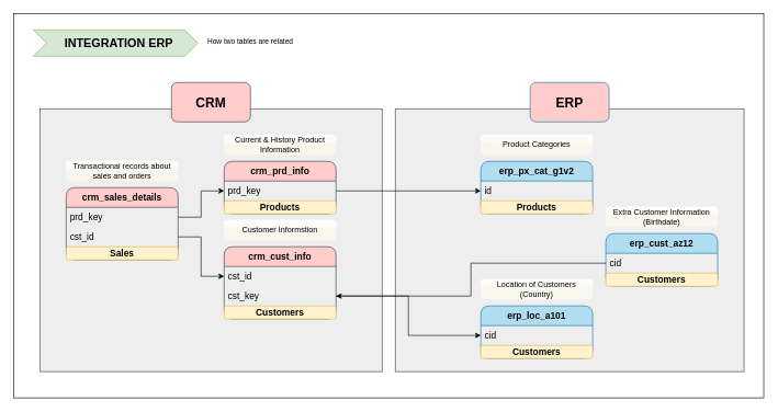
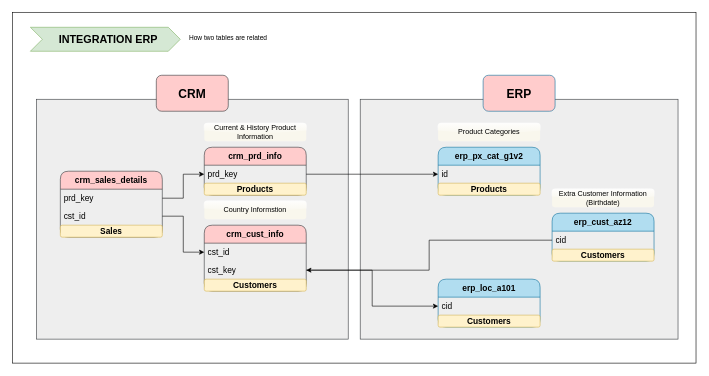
  <mxCell id="0" />
  <mxCell id="1" parent="0" />
  <mxCell id="2" value="" style="rounded=0;whiteSpace=wrap;html=1;" vertex="1" parent="1"><mxGeometry x="20" y="20" width="1140" height="585" as="geometry" /></mxCell>
  <mxCell id="3" value="" style="shape=step;perimeter=stepPerimeter;whiteSpace=wrap;html=1;fixedSize=1;fillColor=#d5e8d4;strokeColor=#82b366;" parent="1" vertex="1"><mxGeometry x="50" y="45" width="250" height="40" as="geometry" /></mxCell>
  <mxCell id="4" value="" style="rounded=0;whiteSpace=wrap;html=1;fillColor=#eeeeee;strokeColor=#36393d;" parent="1" vertex="1"><mxGeometry x="600" y="165" width="530" height="400" as="geometry" /></mxCell>
  <mxCell id="5" value="" style="rounded=0;whiteSpace=wrap;html=1;fillColor=#eeeeee;strokeColor=#36393d;" parent="1" vertex="1"><mxGeometry x="60" y="165" width="520" height="400" as="geometry" /></mxCell>
  <mxCell id="6" value="crm_sales_details" style="swimlane;fontStyle=1;childLayout=stackLayout;horizontal=1;startSize=30;horizontalStack=0;resizeParent=1;resizeParentMax=0;resizeLast=0;collapsible=1;marginBottom=0;whiteSpace=wrap;html=1;rounded=1;fillColor=#ffcccc;strokeColor=#36393d;fontSize=14;" parent="1" vertex="1"><mxGeometry x="100" y="285" width="170" height="110" as="geometry" /></mxCell>
  <mxCell id="7" value="prd_key" style="text;strokeColor=none;fillColor=none;align=left;verticalAlign=middle;spacingLeft=4;spacingRight=4;overflow=hidden;points=[[0,0.5],[1,0.5]];portConstraint=eastwest;rotatable=0;whiteSpace=wrap;html=1;fontSize=14;" parent="6" vertex="1"><mxGeometry y="30" width="170" height="30" as="geometry" /></mxCell>
  <mxCell id="8" value="cst_id" style="text;strokeColor=none;fillColor=none;align=left;verticalAlign=middle;spacingLeft=4;spacingRight=4;overflow=hidden;points=[[0,0.5],[1,0.5]];portConstraint=eastwest;rotatable=0;whiteSpace=wrap;html=1;fontSize=14;" parent="6" vertex="1"><mxGeometry y="60" width="170" height="30" as="geometry" /></mxCell>
  <mxCell id="9" value="Sales" style="text;html=1;strokeColor=#d6b656;fillColor=#fff2cc;align=center;verticalAlign=middle;whiteSpace=wrap;overflow=hidden;rounded=1;fontSize=14;fontStyle=1" parent="6" vertex="1"><mxGeometry y="90" width="170" height="20" as="geometry" /></mxCell>
- <mxCell id="10" value="Transactional records about sales and orders" style="text;html=1;align=center;verticalAlign=middle;whiteSpace=wrap;rounded=1;fillColor=#f9f7ed;strokeColor=none;glass=1;" parent="1" vertex="1"><mxGeometry x="100" y="245" width="170" height="30" as="geometry" /></mxCell>
  <mxCell id="11" value="crm_prd_info" style="swimlane;fontStyle=1;childLayout=stackLayout;horizontal=1;startSize=30;horizontalStack=0;resizeParent=1;resizeParentMax=0;resizeLast=0;collapsible=1;marginBottom=0;whiteSpace=wrap;html=1;rounded=1;fillColor=#ffcccc;strokeColor=#36393d;fontSize=14;" parent="1" vertex="1"><mxGeometry x="340" y="245" width="170" height="80" as="geometry" /></mxCell>
  <mxCell id="12" value="prd_key" style="text;strokeColor=none;fillColor=none;align=left;verticalAlign=middle;spacingLeft=4;spacingRight=4;overflow=hidden;points=[[0,0.5],[1,0.5]];portConstraint=eastwest;rotatable=0;whiteSpace=wrap;html=1;fontSize=14;" parent="11" vertex="1"><mxGeometry y="30" width="170" height="30" as="geometry" /></mxCell>
  <mxCell id="13" value="Products" style="text;html=1;strokeColor=#d6b656;fillColor=#fff2cc;align=center;verticalAlign=middle;whiteSpace=wrap;overflow=hidden;fontSize=14;fontStyle=1;rounded=1;" parent="11" vertex="1"><mxGeometry y="60" width="170" height="20" as="geometry" /></mxCell>
  <mxCell id="14" value="Current &amp;amp; History Product Information" style="text;html=1;align=center;verticalAlign=middle;whiteSpace=wrap;rounded=1;fillColor=#f9f7ed;strokeColor=none;glass=1;" parent="1" vertex="1"><mxGeometry x="340" y="205" width="170" height="30" as="geometry" /></mxCell>
  <mxCell id="15" value="crm_cust_info" style="swimlane;fontStyle=1;childLayout=stackLayout;horizontal=1;startSize=30;horizontalStack=0;resizeParent=1;resizeParentMax=0;resizeLast=0;collapsible=1;marginBottom=0;whiteSpace=wrap;html=1;rounded=1;fillColor=#ffcccc;strokeColor=#36393d;fontSize=14;" parent="1" vertex="1"><mxGeometry x="340" y="375" width="170" height="110" as="geometry" /></mxCell>
  <mxCell id="16" value="cst_id" style="text;strokeColor=none;fillColor=none;align=left;verticalAlign=middle;spacingLeft=4;spacingRight=4;overflow=hidden;points=[[0,0.5],[1,0.5]];portConstraint=eastwest;rotatable=0;whiteSpace=wrap;html=1;fontSize=14;" parent="15" vertex="1"><mxGeometry y="30" width="170" height="30" as="geometry" /></mxCell>
  <mxCell id="17" value="cst_key" style="text;strokeColor=none;fillColor=none;align=left;verticalAlign=middle;spacingLeft=4;spacingRight=4;overflow=hidden;points=[[0,0.5],[1,0.5]];portConstraint=eastwest;rotatable=0;whiteSpace=wrap;html=1;fontSize=14;" parent="15" vertex="1"><mxGeometry y="60" width="170" height="30" as="geometry" /></mxCell>
  <mxCell id="18" value="Customers" style="text;html=1;strokeColor=#d6b656;fillColor=#fff2cc;align=center;verticalAlign=middle;whiteSpace=wrap;overflow=hidden;fontSize=14;fontStyle=1;rounded=1;" parent="15" vertex="1"><mxGeometry y="90" width="170" height="20" as="geometry" /></mxCell>
- <mxCell id="19" value="Customer Informstion" style="text;html=1;align=center;verticalAlign=middle;whiteSpace=wrap;rounded=1;fillColor=#f9f7ed;strokeColor=none;glass=1;" parent="1" vertex="1"><mxGeometry x="340" y="335" width="170" height="30" as="geometry" /></mxCell>
+ <mxCell id="19" value="Country Informstion" style="text;html=1;align=center;verticalAlign=middle;whiteSpace=wrap;rounded=1;fillColor=#f9f7ed;strokeColor=none;glass=1;" parent="1" vertex="1"><mxGeometry x="340" y="335" width="170" height="30" as="geometry" /></mxCell>
  <mxCell id="20" value="" style="edgeStyle=orthogonalEdgeStyle;rounded=0;orthogonalLoop=1;jettySize=auto;html=1;" parent="1" source="7" target="12" edge="1"><mxGeometry relative="1" as="geometry"><mxPoint x="300" y="335" as="targetPoint" /><Array as="points"><mxPoint x="305" y="330" /><mxPoint x="305" y="290" /></Array></mxGeometry></mxCell>
  <mxCell id="21" style="edgeStyle=orthogonalEdgeStyle;rounded=0;orthogonalLoop=1;jettySize=auto;html=1;entryX=0;entryY=0.5;entryDx=0;entryDy=0;" parent="1" source="8" target="16" edge="1"><mxGeometry relative="1" as="geometry" /></mxCell>
  <mxCell id="22" value="erp_px_cat_g1v2" style="swimlane;fontStyle=1;childLayout=stackLayout;horizontal=1;startSize=30;horizontalStack=0;resizeParent=1;resizeParentMax=0;resizeLast=0;collapsible=1;marginBottom=0;whiteSpace=wrap;html=1;rounded=1;fillColor=#b1ddf0;strokeColor=#10739e;fontSize=14;align=center;" parent="1" vertex="1"><mxGeometry x="730" y="245" width="170" height="80" as="geometry" /></mxCell>
  <mxCell id="23" value="id" style="text;strokeColor=none;fillColor=none;align=left;verticalAlign=middle;spacingLeft=4;spacingRight=4;overflow=hidden;points=[[0,0.5],[1,0.5]];portConstraint=eastwest;rotatable=0;whiteSpace=wrap;html=1;fontSize=14;" parent="22" vertex="1"><mxGeometry y="30" width="170" height="30" as="geometry" /></mxCell>
  <mxCell id="24" value="Products" style="text;html=1;strokeColor=#d6b656;fillColor=#fff2cc;align=center;verticalAlign=middle;whiteSpace=wrap;overflow=hidden;fontSize=14;fontStyle=1;rounded=1;" parent="22" vertex="1"><mxGeometry y="60" width="170" height="20" as="geometry" /></mxCell>
  <mxCell id="25" value="Product Categories" style="text;html=1;align=center;verticalAlign=middle;whiteSpace=wrap;rounded=1;fillColor=#f9f7ed;strokeColor=none;glass=1;" parent="1" vertex="1"><mxGeometry x="730" y="205" width="170" height="30" as="geometry" /></mxCell>
  <mxCell id="26" value="erp_cust_az12" style="swimlane;fontStyle=1;childLayout=stackLayout;horizontal=1;startSize=30;horizontalStack=0;resizeParent=1;resizeParentMax=0;resizeLast=0;collapsible=1;marginBottom=0;whiteSpace=wrap;html=1;rounded=1;fillColor=#b1ddf0;strokeColor=#10739e;fontSize=14;" parent="1" vertex="1"><mxGeometry x="920" y="355" width="170" height="80" as="geometry" /></mxCell>
  <mxCell id="27" value="cid" style="text;strokeColor=none;fillColor=none;align=left;verticalAlign=middle;spacingLeft=4;spacingRight=4;overflow=hidden;points=[[0,0.5],[1,0.5]];portConstraint=eastwest;rotatable=0;whiteSpace=wrap;html=1;fontSize=14;" parent="26" vertex="1"><mxGeometry y="30" width="170" height="30" as="geometry" /></mxCell>
  <mxCell id="28" value="Customers" style="text;html=1;strokeColor=#d6b656;fillColor=#fff2cc;align=center;verticalAlign=middle;whiteSpace=wrap;overflow=hidden;fontSize=14;fontStyle=1;rounded=1;" parent="26" vertex="1"><mxGeometry y="60" width="170" height="20" as="geometry" /></mxCell>
  <mxCell id="29" value="Extra Customer Information (Birthdate)" style="text;html=1;align=center;verticalAlign=middle;whiteSpace=wrap;rounded=1;fillColor=#f9f7ed;strokeColor=none;glass=1;" parent="1" vertex="1"><mxGeometry x="920" y="315" width="170" height="30" as="geometry" /></mxCell>
  <mxCell id="30" style="edgeStyle=orthogonalEdgeStyle;rounded=0;orthogonalLoop=1;jettySize=auto;html=1;entryX=0;entryY=0.5;entryDx=0;entryDy=0;" parent="1" source="12" target="23" edge="1"><mxGeometry relative="1" as="geometry"><mxPoint x="540" y="290" as="targetPoint" /></mxGeometry></mxCell>
  <mxCell id="31" value="erp_loc_a101" style="swimlane;fontStyle=1;childLayout=stackLayout;horizontal=1;startSize=30;horizontalStack=0;resizeParent=1;resizeParentMax=0;resizeLast=0;collapsible=1;marginBottom=0;whiteSpace=wrap;html=1;rounded=1;fillColor=#b1ddf0;strokeColor=#10739e;fontSize=14;verticalAlign=middle;" parent="1" vertex="1"><mxGeometry x="730" y="465" width="170" height="80" as="geometry" /></mxCell>
  <mxCell id="32" value="cid" style="text;strokeColor=none;fillColor=none;align=left;verticalAlign=middle;spacingLeft=4;spacingRight=4;overflow=hidden;points=[[0,0.5],[1,0.5]];portConstraint=eastwest;rotatable=0;whiteSpace=wrap;html=1;fontSize=14;" parent="31" vertex="1"><mxGeometry y="30" width="170" height="30" as="geometry" /></mxCell>
  <mxCell id="33" value="Customers" style="text;html=1;strokeColor=#d6b656;fillColor=#fff2cc;align=center;verticalAlign=middle;whiteSpace=wrap;overflow=hidden;fontSize=14;fontStyle=1;rounded=1;" parent="31" vertex="1"><mxGeometry y="60" width="170" height="20" as="geometry" /></mxCell>
- <mxCell id="34" value="Location of Customers (Country)" style="text;html=1;align=center;verticalAlign=middle;whiteSpace=wrap;rounded=1;fillColor=#f9f7ed;strokeColor=none;glass=1;" parent="1" vertex="1"><mxGeometry x="730" y="425" width="170" height="30" as="geometry" /></mxCell>
  <mxCell id="35" style="edgeStyle=orthogonalEdgeStyle;rounded=0;orthogonalLoop=1;jettySize=auto;html=1;entryX=0;entryY=0.5;entryDx=0;entryDy=0;" parent="1" source="17" target="32" edge="1"><mxGeometry relative="1" as="geometry" /></mxCell>
  <mxCell id="36" style="edgeStyle=orthogonalEdgeStyle;rounded=0;orthogonalLoop=1;jettySize=auto;html=1;entryX=1;entryY=0.5;entryDx=0;entryDy=0;" parent="1" source="27" target="17" edge="1"><mxGeometry relative="1" as="geometry" /></mxCell>
  <mxCell id="37" value="&lt;font style=&quot;font-size: 20px;&quot;&gt;&lt;b&gt;CRM&lt;/b&gt;&lt;/font&gt;" style="rounded=1;whiteSpace=wrap;html=1;fillColor=#ffcccc;strokeColor=#36393d;" parent="1" vertex="1"><mxGeometry x="260" y="125" width="120" height="60" as="geometry" /></mxCell>
  <mxCell id="38" value="&lt;font style=&quot;font-size: 20px;&quot;&gt;&lt;b&gt;ERP&lt;/b&gt;&lt;/font&gt;" style="rounded=1;whiteSpace=wrap;html=1;fillColor=#ffcccc;strokeColor=#10739e;" parent="1" vertex="1"><mxGeometry x="805" y="125" width="120" height="60" as="geometry" /></mxCell>
  <mxCell id="39" value="INTEGRATION ERP" style="text;html=1;align=center;verticalAlign=middle;whiteSpace=wrap;rounded=0;fontStyle=1;fontSize=18;" parent="1" vertex="1"><mxGeometry x="50" y="50" width="260" height="30" as="geometry" /></mxCell>
  <mxCell id="40" value="&lt;font style=&quot;font-size: 11px; font-weight: normal;&quot;&gt;How two tables are related&lt;/font&gt;" style="text;html=1;align=center;verticalAlign=middle;whiteSpace=wrap;rounded=0;fontStyle=1;fontSize=18;" parent="1" vertex="1"><mxGeometry x="250" y="45" width="260" height="30" as="geometry" /></mxCell>
